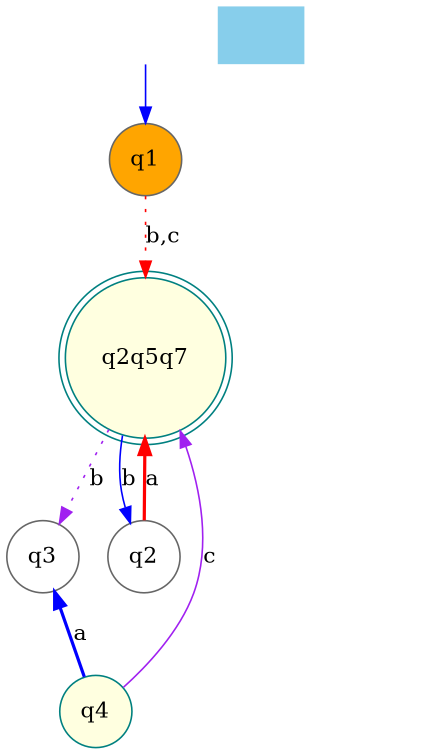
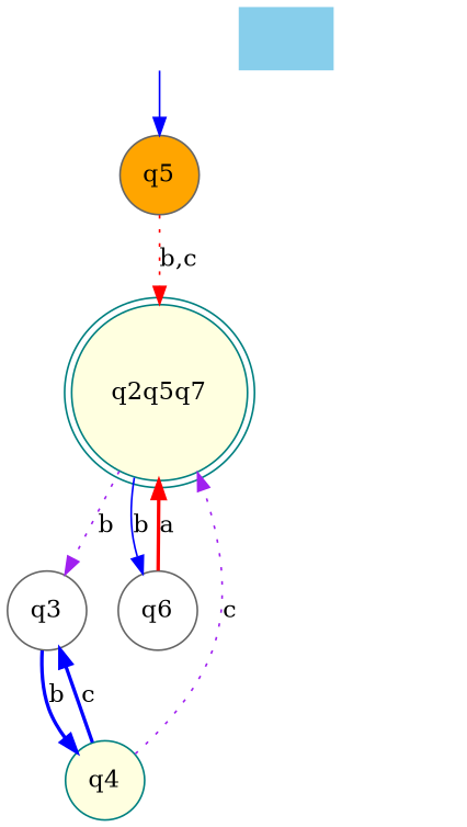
  digraph {
    rankdir=TB
    node [color=gray40 fillcolor=white shape=circle style=filled]
    edge [color=blue style=dotted]
-   q1 [fillcolor=orange]
+   q1 [fillcolor=orange label=q5]
    q2q5q7 [color=teal fillcolor=lightyellow shape=doublecircle]
    q3
-   q6 [label=q2]
+   q6
    q4 [color=teal fillcolor=lightyellow]
    "" [color=brown shape=none]
    " " [color=teal fillcolor=skyblue shape=none]
    "  " [shape=none]
    q1 -> q2q5q7 [color=red label="b,c"]
    q2q5q7 -> q3 [color=purple label=b]
    q2q5q7 -> q6 [label=b style=solid]
+   q3 -> q4 [label=b style=bold]
    q6 -> q2q5q7 [color=red label=a style=bold]
-   q4 -> q2q5q7 [color=purple label=c style=solid]
-   q4 -> q3 [label=a style=bold]
+   q4 -> q2q5q7 [color=purple label=c]
+   q4 -> q3 [label=c style=bold]
    "" -> q1 [style=solid]
  }
